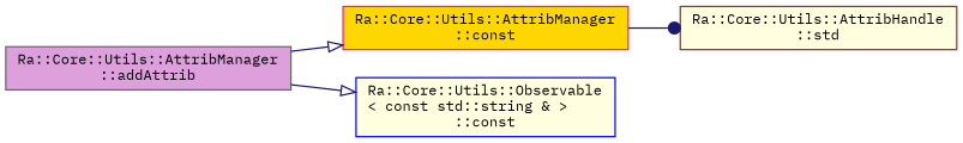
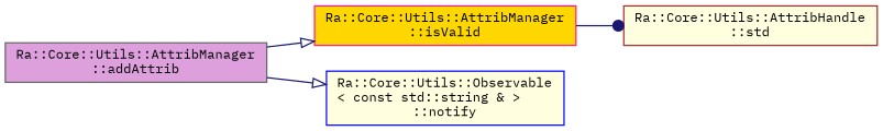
  digraph {
    fontname="IBM Plex Mono"
    rankdir=LR
    node [fillcolor=lightyellow fontname="IBM Plex Mono" fontsize=10 shape=record style=filled]
    edge [arrowhead=onormal color=midnightblue fontname="IBM Plex Mono" fontsize=10 labelfontname=Helvetica labelfontsize=10 style=solid]
    n1 [color=gray40 fillcolor=plum height=0.2 label="Ra::Core::Utils::AttribManager\l::addAttrib" width=0.4]
-   n2 [color=deeppink fillcolor=gold height=0.2 label="Ra::Core::Utils::AttribManager\l::const" width=0.4]
-   n3 [color=blue height=0.2 label="Ra::Core::Utils::Observable\l\< const std::string & \>\l::const" width=0.4]
+   n2 [color=deeppink fillcolor=gold height=0.2 label="Ra::Core::Utils::AttribManager\l::isValid" width=0.4]
+   n3 [color=blue height=0.2 label="Ra::Core::Utils::Observable\l\< const std::string & \>\l::notify" width=0.4]
    n4 [color=brown height=0.2 label="Ra::Core::Utils::AttribHandle\l::std" width=0.4]
    n1 -> n2
    n1 -> n3
    n2 -> n4 [arrowhead=dot]
  }
